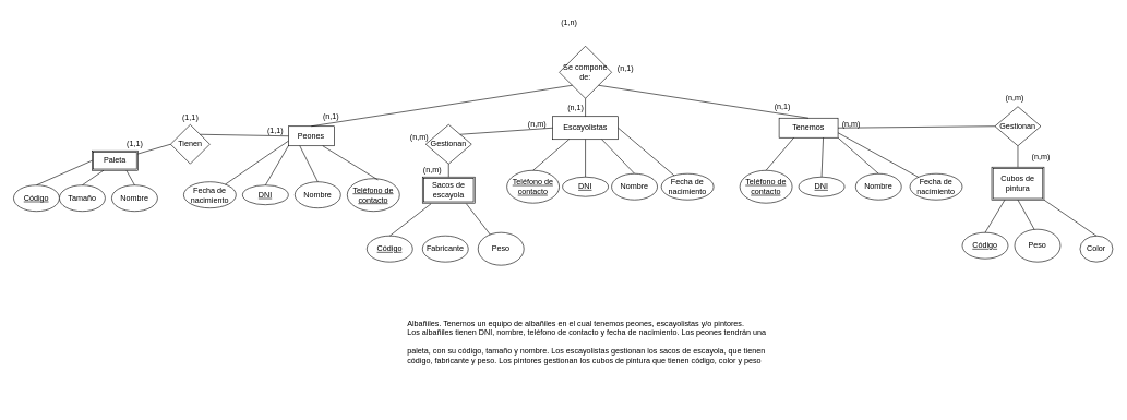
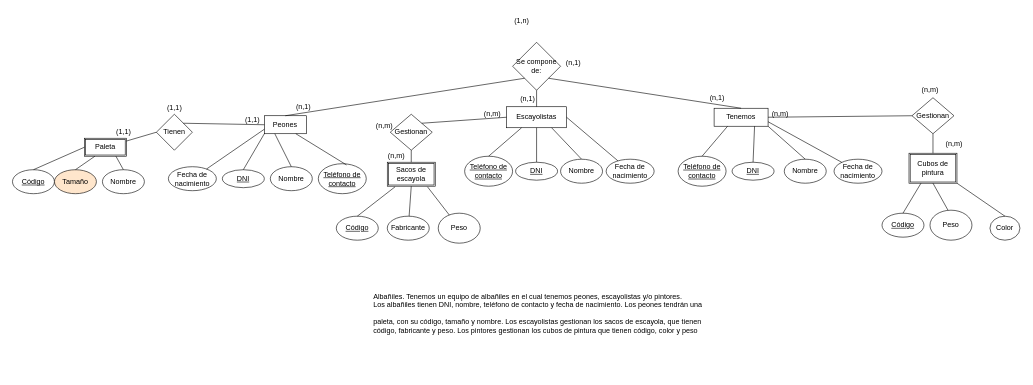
  <mxCell id="0" />
  <mxCell id="1" parent="0" />
  <mxCell id="2" value="Albañiles. Tenemos un equipo de albañiles en el cual tenemos peones, escayolistas y/o pintores.&#10;Los albañiles tienen DNI, nombre, teléfono de contacto y fecha de nacimiento. Los peones tendrán una&#10;&#10;paleta, con su código, tamaño y nombre. Los escayolistas gestionan los sacos de escayola, que tienen&#10;código, fabricante y peso. Los pintores gestionan los cubos de pintura que tienen código, color y peso" style="text;whiteSpace=wrap;html=1;" vertex="1" parent="1"><mxGeometry x="620" y="480" width="560" height="140" as="geometry" /></mxCell>
  <mxCell id="3" value="Se compone de:" style="rhombus;whiteSpace=wrap;html=1;" vertex="1" parent="1"><mxGeometry x="854" y="70" width="80" height="80" as="geometry" /></mxCell>
  <mxCell id="4" value="Peones" style="rounded=0;whiteSpace=wrap;html=1;" vertex="1" parent="1"><mxGeometry x="440" y="192.5" width="70" height="30" as="geometry" /></mxCell>
  <mxCell id="5" value="Escayolistas" style="rounded=0;whiteSpace=wrap;html=1;" vertex="1" parent="1"><mxGeometry x="844" y="177.5" width="100" height="35" as="geometry" /></mxCell>
  <mxCell id="6" value="Tenemos" style="rounded=0;whiteSpace=wrap;html=1;" vertex="1" parent="1"><mxGeometry x="1190" y="180" width="90" height="30" as="geometry" /></mxCell>
  <mxCell id="7" value="" style="endArrow=none;html=1;rounded=0;entryX=0;entryY=1;entryDx=0;entryDy=0;exitX=0.5;exitY=0;exitDx=0;exitDy=0;" edge="1" parent="1" source="4" target="3"><mxGeometry width="50" height="50" relative="1" as="geometry"><mxPoint x="870" y="230" as="sourcePoint" /><mxPoint x="920" y="180" as="targetPoint" /></mxGeometry></mxCell>
  <mxCell id="8" value="" style="endArrow=none;html=1;rounded=0;entryX=0.5;entryY=1;entryDx=0;entryDy=0;exitX=0.5;exitY=0;exitDx=0;exitDy=0;" edge="1" parent="1" source="5" target="3"><mxGeometry width="50" height="50" relative="1" as="geometry"><mxPoint x="870" y="230" as="sourcePoint" /><mxPoint x="920" y="180" as="targetPoint" /></mxGeometry></mxCell>
  <mxCell id="9" value="" style="endArrow=none;html=1;rounded=0;entryX=1;entryY=1;entryDx=0;entryDy=0;exitX=0.5;exitY=0;exitDx=0;exitDy=0;" edge="1" parent="1" source="6" target="3"><mxGeometry width="50" height="50" relative="1" as="geometry"><mxPoint x="870" y="230" as="sourcePoint" /><mxPoint x="920" y="180" as="targetPoint" /></mxGeometry></mxCell>
  <mxCell id="10" value="&lt;u&gt;DNI&lt;/u&gt;" style="ellipse;whiteSpace=wrap;html=1;" vertex="1" parent="1"><mxGeometry x="370" y="282.5" width="70" height="30" as="geometry" /></mxCell>
  <mxCell id="11" value="&lt;u&gt;DNI&lt;/u&gt;" style="ellipse;whiteSpace=wrap;html=1;" vertex="1" parent="1"><mxGeometry x="859" y="270" width="70" height="30" as="geometry" /></mxCell>
  <mxCell id="12" value="&lt;u&gt;DNI&lt;/u&gt;" style="ellipse;whiteSpace=wrap;html=1;" vertex="1" parent="1"><mxGeometry x="1220" y="270" width="70" height="30" as="geometry" /></mxCell>
  <mxCell id="13" value="" style="endArrow=none;html=1;rounded=0;entryX=0;entryY=1;entryDx=0;entryDy=0;exitX=0.5;exitY=0;exitDx=0;exitDy=0;" edge="1" parent="1" source="10" target="4"><mxGeometry width="50" height="50" relative="1" as="geometry"><mxPoint x="750" y="292.5" as="sourcePoint" /><mxPoint x="800" y="242.5" as="targetPoint" /></mxGeometry></mxCell>
  <mxCell id="14" value="" style="endArrow=none;html=1;rounded=0;entryX=0.5;entryY=1;entryDx=0;entryDy=0;exitX=0.5;exitY=0;exitDx=0;exitDy=0;" edge="1" parent="1" source="11" target="5"><mxGeometry width="50" height="50" relative="1" as="geometry"><mxPoint x="870" y="280" as="sourcePoint" /><mxPoint x="920" y="230" as="targetPoint" /></mxGeometry></mxCell>
  <mxCell id="15" value="" style="endArrow=none;html=1;rounded=0;entryX=0.75;entryY=1;entryDx=0;entryDy=0;exitX=0.5;exitY=0;exitDx=0;exitDy=0;" edge="1" parent="1" source="12" target="6"><mxGeometry width="50" height="50" relative="1" as="geometry"><mxPoint x="870" y="280" as="sourcePoint" /><mxPoint x="920" y="230" as="targetPoint" /></mxGeometry></mxCell>
  <mxCell id="16" value="Nombre" style="ellipse;whiteSpace=wrap;html=1;" vertex="1" parent="1"><mxGeometry x="450" y="277.5" width="70" height="40" as="geometry" /></mxCell>
  <mxCell id="17" value="Nombre" style="ellipse;whiteSpace=wrap;html=1;" vertex="1" parent="1"><mxGeometry x="1307" y="265" width="70" height="40" as="geometry" /></mxCell>
  <mxCell id="18" value="Nombre" style="ellipse;whiteSpace=wrap;html=1;" vertex="1" parent="1"><mxGeometry x="934" y="265" width="70" height="40" as="geometry" /></mxCell>
  <mxCell id="19" value="" style="endArrow=none;html=1;rounded=0;entryX=0.25;entryY=1;entryDx=0;entryDy=0;exitX=0.5;exitY=0;exitDx=0;exitDy=0;" edge="1" parent="1" source="16" target="4"><mxGeometry width="50" height="50" relative="1" as="geometry"><mxPoint x="750" y="292.5" as="sourcePoint" /><mxPoint x="800" y="242.5" as="targetPoint" /></mxGeometry></mxCell>
  <mxCell id="20" value="" style="endArrow=none;html=1;rounded=0;entryX=0.75;entryY=1;entryDx=0;entryDy=0;exitX=0.5;exitY=0;exitDx=0;exitDy=0;" edge="1" parent="1" source="18" target="5"><mxGeometry width="50" height="50" relative="1" as="geometry"><mxPoint x="870" y="280" as="sourcePoint" /><mxPoint x="920" y="230" as="targetPoint" /></mxGeometry></mxCell>
  <mxCell id="21" value="" style="endArrow=none;html=1;rounded=0;entryX=1;entryY=1;entryDx=0;entryDy=0;exitX=0.5;exitY=0;exitDx=0;exitDy=0;" edge="1" parent="1" source="17" target="6"><mxGeometry width="50" height="50" relative="1" as="geometry"><mxPoint x="870" y="280" as="sourcePoint" /><mxPoint x="920" y="230" as="targetPoint" /></mxGeometry></mxCell>
  <mxCell id="22" value="&lt;u&gt;Teléfono de contacto&lt;/u&gt;" style="ellipse;whiteSpace=wrap;html=1;" vertex="1" parent="1"><mxGeometry x="530" y="272.5" width="80" height="50" as="geometry" /></mxCell>
  <mxCell id="23" value="&lt;u&gt;Teléfono de contacto&lt;/u&gt;" style="ellipse;whiteSpace=wrap;html=1;" vertex="1" parent="1"><mxGeometry x="1130" y="260" width="80" height="50" as="geometry" /></mxCell>
  <mxCell id="24" value="&lt;u&gt;Teléfono de contacto&lt;/u&gt;" style="ellipse;whiteSpace=wrap;html=1;" vertex="1" parent="1"><mxGeometry x="774" y="260" width="80" height="50" as="geometry" /></mxCell>
  <mxCell id="25" value="" style="endArrow=none;html=1;rounded=0;entryX=0.75;entryY=1;entryDx=0;entryDy=0;exitX=0.588;exitY=0.04;exitDx=0;exitDy=0;exitPerimeter=0;" edge="1" parent="1" source="22" target="4"><mxGeometry width="50" height="50" relative="1" as="geometry"><mxPoint x="750" y="292.5" as="sourcePoint" /><mxPoint x="800" y="242.5" as="targetPoint" /></mxGeometry></mxCell>
  <mxCell id="26" value="" style="endArrow=none;html=1;rounded=0;entryX=0.25;entryY=1;entryDx=0;entryDy=0;exitX=0.5;exitY=0;exitDx=0;exitDy=0;" edge="1" parent="1" source="24" target="5"><mxGeometry width="50" height="50" relative="1" as="geometry"><mxPoint x="870" y="280" as="sourcePoint" /><mxPoint x="920" y="230" as="targetPoint" /></mxGeometry></mxCell>
  <mxCell id="27" value="" style="endArrow=none;html=1;rounded=0;entryX=0.25;entryY=1;entryDx=0;entryDy=0;exitX=0.5;exitY=0;exitDx=0;exitDy=0;" edge="1" parent="1" source="23" target="6"><mxGeometry width="50" height="50" relative="1" as="geometry"><mxPoint x="870" y="280" as="sourcePoint" /><mxPoint x="920" y="230" as="targetPoint" /></mxGeometry></mxCell>
  <mxCell id="28" value="Fecha de nacimiento" style="ellipse;whiteSpace=wrap;html=1;" vertex="1" parent="1"><mxGeometry x="280" y="277.5" width="80" height="40" as="geometry" /></mxCell>
  <mxCell id="29" value="Fecha de nacimiento" style="ellipse;whiteSpace=wrap;html=1;" vertex="1" parent="1"><mxGeometry x="1010" y="265" width="80" height="40" as="geometry" /></mxCell>
  <mxCell id="30" value="Fecha de nacimiento" style="ellipse;whiteSpace=wrap;html=1;" vertex="1" parent="1"><mxGeometry x="1390" y="265" width="80" height="40" as="geometry" /></mxCell>
  <mxCell id="31" value="" style="endArrow=none;html=1;rounded=0;entryX=0;entryY=0.75;entryDx=0;entryDy=0;" edge="1" parent="1" source="28" target="4"><mxGeometry width="50" height="50" relative="1" as="geometry"><mxPoint x="750" y="292.5" as="sourcePoint" /><mxPoint x="800" y="242.5" as="targetPoint" /></mxGeometry></mxCell>
  <mxCell id="32" value="" style="endArrow=none;html=1;rounded=0;entryX=1;entryY=0.5;entryDx=0;entryDy=0;" edge="1" parent="1" source="29" target="5"><mxGeometry width="50" height="50" relative="1" as="geometry"><mxPoint x="870" y="280" as="sourcePoint" /><mxPoint x="920" y="230" as="targetPoint" /></mxGeometry></mxCell>
  <mxCell id="33" value="" style="endArrow=none;html=1;rounded=0;entryX=1;entryY=0.75;entryDx=0;entryDy=0;" edge="1" parent="1" source="30" target="6"><mxGeometry width="50" height="50" relative="1" as="geometry"><mxPoint x="870" y="280" as="sourcePoint" /><mxPoint x="920" y="230" as="targetPoint" /></mxGeometry></mxCell>
  <mxCell id="34" value="Tienen" style="rhombus;whiteSpace=wrap;html=1;" vertex="1" parent="1"><mxGeometry x="260" y="190" width="60" height="60" as="geometry" /></mxCell>
  <mxCell id="35" value="" style="endArrow=none;html=1;rounded=0;entryX=1;entryY=0;entryDx=0;entryDy=0;exitX=0;exitY=0.5;exitDx=0;exitDy=0;" edge="1" parent="1" source="4" target="34"><mxGeometry width="50" height="50" relative="1" as="geometry"><mxPoint x="750" y="292.5" as="sourcePoint" /><mxPoint x="800" y="242.5" as="targetPoint" /></mxGeometry></mxCell>
  <mxCell id="36" value="Paleta" style="shape=ext;double=1;rounded=0;whiteSpace=wrap;html=1;" vertex="1" parent="1"><mxGeometry x="140" y="230" width="70" height="30" as="geometry" /></mxCell>
  <mxCell id="37" value="" style="endArrow=none;html=1;rounded=0;entryX=0;entryY=0.5;entryDx=0;entryDy=0;" edge="1" parent="1" source="36" target="34"><mxGeometry width="50" height="50" relative="1" as="geometry"><mxPoint x="360" y="292.5" as="sourcePoint" /><mxPoint x="410" y="242.5" as="targetPoint" /></mxGeometry></mxCell>
  <mxCell id="38" value="&lt;u&gt;Código&lt;/u&gt;" style="ellipse;whiteSpace=wrap;html=1;" vertex="1" parent="1"><mxGeometry x="20" y="282.5" width="70" height="40" as="geometry" /></mxCell>
- <mxCell id="39" value="Tamaño" style="ellipse;whiteSpace=wrap;html=1;" vertex="1" parent="1"><mxGeometry x="90" y="282.5" width="70" height="40" as="geometry" /></mxCell>
+ <mxCell id="39" value="Tamaño" style="ellipse;whiteSpace=wrap;html=1;fillColor=#ffe6cc;" vertex="1" parent="1"><mxGeometry x="90" y="282.5" width="70" height="40" as="geometry" /></mxCell>
  <mxCell id="40" value="Nombre" style="ellipse;whiteSpace=wrap;html=1;" vertex="1" parent="1"><mxGeometry x="170" y="282.5" width="70" height="40" as="geometry" /></mxCell>
  <mxCell id="41" value="" style="endArrow=none;html=1;rounded=0;entryX=0;entryY=0.5;entryDx=0;entryDy=0;exitX=0.5;exitY=0;exitDx=0;exitDy=0;" edge="1" parent="1" source="38" target="36"><mxGeometry width="50" height="50" relative="1" as="geometry"><mxPoint x="360" y="292.5" as="sourcePoint" /><mxPoint x="410" y="242.5" as="targetPoint" /></mxGeometry></mxCell>
  <mxCell id="42" value="" style="endArrow=none;html=1;rounded=0;entryX=0.25;entryY=1;entryDx=0;entryDy=0;exitX=0.5;exitY=0;exitDx=0;exitDy=0;" edge="1" parent="1" source="39" target="36"><mxGeometry width="50" height="50" relative="1" as="geometry"><mxPoint x="360" y="292.5" as="sourcePoint" /><mxPoint x="410" y="242.5" as="targetPoint" /></mxGeometry></mxCell>
  <mxCell id="43" value="" style="endArrow=none;html=1;rounded=0;entryX=0.75;entryY=1;entryDx=0;entryDy=0;exitX=0.5;exitY=0;exitDx=0;exitDy=0;" edge="1" parent="1" source="40" target="36"><mxGeometry width="50" height="50" relative="1" as="geometry"><mxPoint x="360" y="292.5" as="sourcePoint" /><mxPoint x="410" y="242.5" as="targetPoint" /></mxGeometry></mxCell>
  <mxCell id="44" value="Gestionan" style="rhombus;whiteSpace=wrap;html=1;" vertex="1" parent="1"><mxGeometry x="650" y="190" width="70" height="60" as="geometry" /></mxCell>
  <mxCell id="45" value="" style="endArrow=none;html=1;rounded=0;entryX=0;entryY=0.5;entryDx=0;entryDy=0;exitX=1;exitY=0;exitDx=0;exitDy=0;" edge="1" parent="1" source="44" target="5"><mxGeometry width="50" height="50" relative="1" as="geometry"><mxPoint x="840" y="280" as="sourcePoint" /><mxPoint x="890" y="230" as="targetPoint" /></mxGeometry></mxCell>
  <mxCell id="46" value="Sacos de escayola" style="shape=ext;double=1;rounded=0;whiteSpace=wrap;html=1;" vertex="1" parent="1"><mxGeometry x="645" y="270" width="80" height="40" as="geometry" /></mxCell>
  <mxCell id="47" value="" style="endArrow=none;html=1;rounded=0;entryX=0.5;entryY=1;entryDx=0;entryDy=0;exitX=0.5;exitY=0;exitDx=0;exitDy=0;" edge="1" parent="1" source="46" target="44"><mxGeometry width="50" height="50" relative="1" as="geometry"><mxPoint x="840" y="280" as="sourcePoint" /><mxPoint x="890" y="230" as="targetPoint" /></mxGeometry></mxCell>
  <mxCell id="48" value="&lt;u&gt;Código&lt;/u&gt;" style="ellipse;whiteSpace=wrap;html=1;" vertex="1" parent="1"><mxGeometry x="560" y="360" width="70" height="40" as="geometry" /></mxCell>
  <mxCell id="49" value="Fabricante" style="ellipse;whiteSpace=wrap;html=1;" vertex="1" parent="1"><mxGeometry x="645" y="360" width="70" height="40" as="geometry" /></mxCell>
  <mxCell id="50" value="Peso" style="ellipse;whiteSpace=wrap;html=1;" vertex="1" parent="1"><mxGeometry x="730" y="355" width="70" height="50" as="geometry" /></mxCell>
  <mxCell id="51" value="" style="endArrow=none;html=1;rounded=0;entryX=0.163;entryY=1.025;entryDx=0;entryDy=0;entryPerimeter=0;exitX=0.5;exitY=0;exitDx=0;exitDy=0;" edge="1" parent="1" source="48" target="46"><mxGeometry width="50" height="50" relative="1" as="geometry"><mxPoint x="790" y="460" as="sourcePoint" /><mxPoint x="840" y="410" as="targetPoint" /></mxGeometry></mxCell>
+ <mxCell id="52" value="" style="endArrow=none;html=1;rounded=0;entryX=0.5;entryY=1;entryDx=0;entryDy=0;" edge="1" parent="1" source="49" target="46"><mxGeometry width="50" height="50" relative="1" as="geometry"><mxPoint x="790" y="460" as="sourcePoint" /><mxPoint x="840" y="410" as="targetPoint" /></mxGeometry></mxCell>
  <mxCell id="53" value="" style="endArrow=none;html=1;rounded=0;entryX=0.838;entryY=1.025;entryDx=0;entryDy=0;entryPerimeter=0;" edge="1" parent="1" source="50" target="46"><mxGeometry width="50" height="50" relative="1" as="geometry"><mxPoint x="790" y="460" as="sourcePoint" /><mxPoint x="840" y="410" as="targetPoint" /></mxGeometry></mxCell>
  <mxCell id="54" value="Gestionan" style="rhombus;whiteSpace=wrap;html=1;" vertex="1" parent="1"><mxGeometry x="1520" y="162.5" width="70" height="60" as="geometry" /></mxCell>
  <mxCell id="55" value="" style="endArrow=none;html=1;rounded=0;entryX=0;entryY=0.5;entryDx=0;entryDy=0;exitX=1;exitY=0.5;exitDx=0;exitDy=0;" edge="1" parent="1" source="6" target="54"><mxGeometry width="50" height="50" relative="1" as="geometry"><mxPoint x="1200" y="350" as="sourcePoint" /><mxPoint x="1250" y="300" as="targetPoint" /></mxGeometry></mxCell>
  <mxCell id="56" value="Cubos de pintura" style="shape=ext;double=1;rounded=0;whiteSpace=wrap;html=1;" vertex="1" parent="1"><mxGeometry x="1515" y="255" width="80" height="50" as="geometry" /></mxCell>
  <mxCell id="57" value="" style="endArrow=none;html=1;rounded=0;entryX=0.5;entryY=1;entryDx=0;entryDy=0;exitX=0.5;exitY=0;exitDx=0;exitDy=0;" edge="1" parent="1" source="56" target="54"><mxGeometry width="50" height="50" relative="1" as="geometry"><mxPoint x="1200" y="420" as="sourcePoint" /><mxPoint x="1250" y="370" as="targetPoint" /></mxGeometry></mxCell>
  <mxCell id="58" value="&lt;u&gt;Código&lt;/u&gt;" style="ellipse;whiteSpace=wrap;html=1;" vertex="1" parent="1"><mxGeometry x="1470" y="355" width="70" height="40" as="geometry" /></mxCell>
  <mxCell id="59" value="Peso" style="ellipse;whiteSpace=wrap;html=1;" vertex="1" parent="1"><mxGeometry x="1550" y="350" width="70" height="50" as="geometry" /></mxCell>
  <mxCell id="60" value="Color" style="ellipse;whiteSpace=wrap;html=1;" vertex="1" parent="1"><mxGeometry x="1650" y="360" width="50" height="40" as="geometry" /></mxCell>
  <mxCell id="61" value="" style="endArrow=none;html=1;rounded=0;entryX=0.25;entryY=1;entryDx=0;entryDy=0;exitX=0.5;exitY=0;exitDx=0;exitDy=0;" edge="1" parent="1" source="58" target="56"><mxGeometry width="50" height="50" relative="1" as="geometry"><mxPoint x="1300" y="420" as="sourcePoint" /><mxPoint x="1350" y="370" as="targetPoint" /></mxGeometry></mxCell>
  <mxCell id="62" value="" style="endArrow=none;html=1;rounded=0;entryX=0.5;entryY=1;entryDx=0;entryDy=0;" edge="1" parent="1" target="56"><mxGeometry width="50" height="50" relative="1" as="geometry"><mxPoint x="1580" y="350" as="sourcePoint" /><mxPoint x="1350" y="370" as="targetPoint" /></mxGeometry></mxCell>
  <mxCell id="63" value="" style="endArrow=none;html=1;rounded=0;entryX=1;entryY=1;entryDx=0;entryDy=0;exitX=0.5;exitY=0;exitDx=0;exitDy=0;" edge="1" parent="1" source="60" target="56"><mxGeometry width="50" height="50" relative="1" as="geometry"><mxPoint x="1300" y="420" as="sourcePoint" /><mxPoint x="1350" y="370" as="targetPoint" /></mxGeometry></mxCell>
  <mxCell id="64" value="(1,n)" style="text;html=1;align=center;verticalAlign=middle;resizable=0;points=[];autosize=1;strokeColor=none;fillColor=none;" vertex="1" parent="1"><mxGeometry x="844" y="20" width="50" height="30" as="geometry" /></mxCell>
  <mxCell id="65" value="(n,1)" style="text;html=1;align=center;verticalAlign=middle;resizable=0;points=[];autosize=1;strokeColor=none;fillColor=none;" vertex="1" parent="1"><mxGeometry y="162.5" width="50" height="30" as="geometry" x="480" /></mxCell>
  <mxCell id="66" value="(n,1)" style="text;html=1;align=center;verticalAlign=middle;resizable=0;points=[];autosize=1;strokeColor=none;fillColor=none;" vertex="1" parent="1"><mxGeometry x="1170" y="147.5" width="50" height="30" as="geometry" /></mxCell>
  <mxCell id="67" value="(n,1)" style="text;html=1;align=center;verticalAlign=middle;resizable=0;points=[];autosize=1;strokeColor=none;fillColor=none;" vertex="1" parent="1"><mxGeometry x="854" y="150" width="50" height="30" as="geometry" /></mxCell>
  <mxCell id="68" value="(n,1)" style="text;html=1;align=center;verticalAlign=middle;resizable=0;points=[];autosize=1;strokeColor=none;fillColor=none;" vertex="1" parent="1"><mxGeometry x="930" y="90" width="50" height="30" as="geometry" /></mxCell>
  <mxCell id="69" value="(1,1)" style="text;html=1;align=center;verticalAlign=middle;resizable=0;points=[];autosize=1;strokeColor=none;fillColor=none;" vertex="1" parent="1"><mxGeometry x="395" y="185" width="50" height="30" as="geometry" /></mxCell>
  <mxCell id="70" value="(1,1)" style="text;html=1;align=center;verticalAlign=middle;resizable=0;points=[];autosize=1;strokeColor=none;fillColor=none;" vertex="1" parent="1"><mxGeometry x="180" y="205" width="50" height="30" as="geometry" /></mxCell>
  <mxCell id="71" value="(1,1)" style="text;html=1;align=center;verticalAlign=middle;resizable=0;points=[];autosize=1;strokeColor=none;fillColor=none;" vertex="1" parent="1"><mxGeometry x="265" y="165" width="50" height="30" as="geometry" /></mxCell>
  <mxCell id="72" value="(n,m)" style="text;html=1;align=center;verticalAlign=middle;resizable=0;points=[];autosize=1;strokeColor=none;fillColor=none;" vertex="1" parent="1"><mxGeometry x="795" y="175" width="50" height="30" as="geometry" /></mxCell>
  <mxCell id="73" value="(n,m)" style="text;html=1;align=center;verticalAlign=middle;resizable=0;points=[];autosize=1;strokeColor=none;fillColor=none;" vertex="1" parent="1"><mxGeometry x="635" y="245" width="50" height="30" as="geometry" /></mxCell>
  <mxCell id="74" value="(n,m)" style="text;html=1;align=center;verticalAlign=middle;resizable=0;points=[];autosize=1;strokeColor=none;fillColor=none;" vertex="1" parent="1"><mxGeometry x="615" y="195" width="50" height="30" as="geometry" /></mxCell>
  <mxCell id="75" value="(n,m)" style="text;html=1;align=center;verticalAlign=middle;resizable=0;points=[];autosize=1;strokeColor=none;fillColor=none;" vertex="1" parent="1"><mxGeometry x="1275" y="175" width="50" height="30" as="geometry" /></mxCell>
  <mxCell id="76" value="(n,m)" style="text;html=1;align=center;verticalAlign=middle;resizable=0;points=[];autosize=1;strokeColor=none;fillColor=none;" vertex="1" parent="1"><mxGeometry x="1565" y="225" width="50" height="30" as="geometry" /></mxCell>
  <mxCell id="77" value="(n,m)" style="text;html=1;align=center;verticalAlign=middle;resizable=0;points=[];autosize=1;strokeColor=none;fillColor=none;" vertex="1" parent="1"><mxGeometry x="1525" y="135" width="50" height="30" as="geometry" /></mxCell>
